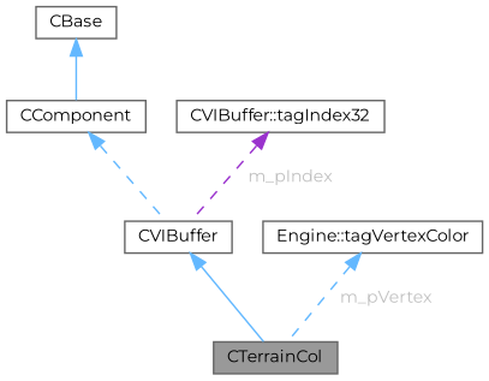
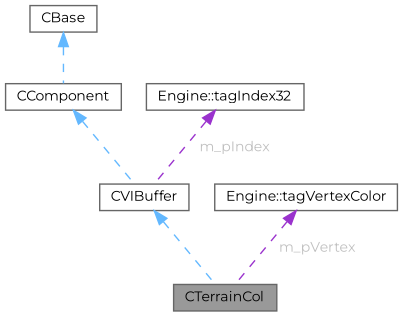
  digraph {
    fontname=Montserrat
    node [color=gray40 fillcolor=white fontname=Montserrat fontsize=10 shape=box style=filled]
    edge [color=steelblue1 dir=back fontname=Montserrat fontsize=10 labelfontname=Helvetica labelfontsize=10 style=dashed]
    n1 [fillcolor=grey60 fontcolor=black height=0.2 label=CTerrainCol width=0.4]
    n2 [height=0.2 label=CVIBuffer width=0.4]
    n3 [height=0.2 label=CComponent width=0.4]
    n4 [height=0.2 label=CBase width=0.4]
    n5 [height=0.2 label="Engine::tagVertexColor" width=0.4]
-   n6 [height=0.2 label="CVIBuffer::tagIndex32" width=0.4]
-   n2 -> n1 [style=solid]
+   n6 [height=0.2 label="Engine::tagIndex32" width=0.4]
+   n2 -> n1
    n3 -> n2
-   n4 -> n3 [style=solid]
-   n5 -> n1 [fontcolor=grey label=<<TABLE CELLBORDER="0" BORDER="0"><TR><TD VALIGN="top" ALIGN="LEFT" CELLPADDING="1" CELLSPACING="0">m_pVertex</TD></TR> </TABLE>>]
+   n4 -> n3
+   n5 -> n1 [color=darkorchid3 fontcolor=grey label=<<TABLE CELLBORDER="0" BORDER="0"><TR><TD VALIGN="top" ALIGN="LEFT" CELLPADDING="1" CELLSPACING="0">m_pVertex</TD></TR> </TABLE>>]
    n6 -> n2 [color=darkorchid3 fontcolor=grey label=<<TABLE CELLBORDER="0" BORDER="0"><TR><TD VALIGN="top" ALIGN="LEFT" CELLPADDING="1" CELLSPACING="0">m_pIndex</TD></TR> </TABLE>>]
  }
